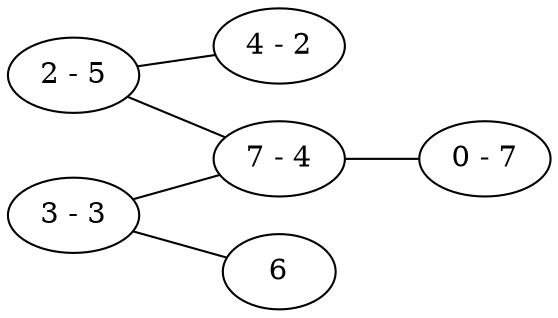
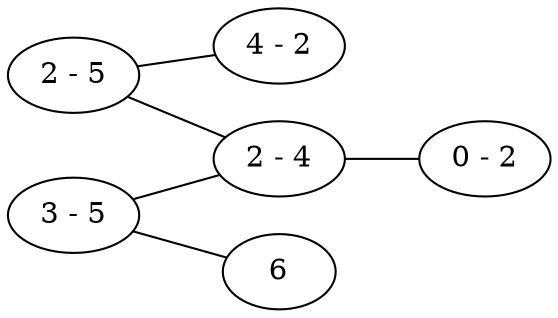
  graph {
    rankdir=LR
    n1 [label="2 - 5"]
    n2 [label="4 - 2"]
-   n3 [label="7 - 4"]
-   n4 [label="3 - 3"]
+   n3 [label="2 - 4"]
+   n4 [label="3 - 5"]
    6
-   n6 [label="0 - 7"]
+   n6 [label="0 - 2"]
    n1 -- n2
    n1 -- n3
    n3 -- n6
    n4 -- n3
    n4 -- 6
  }
